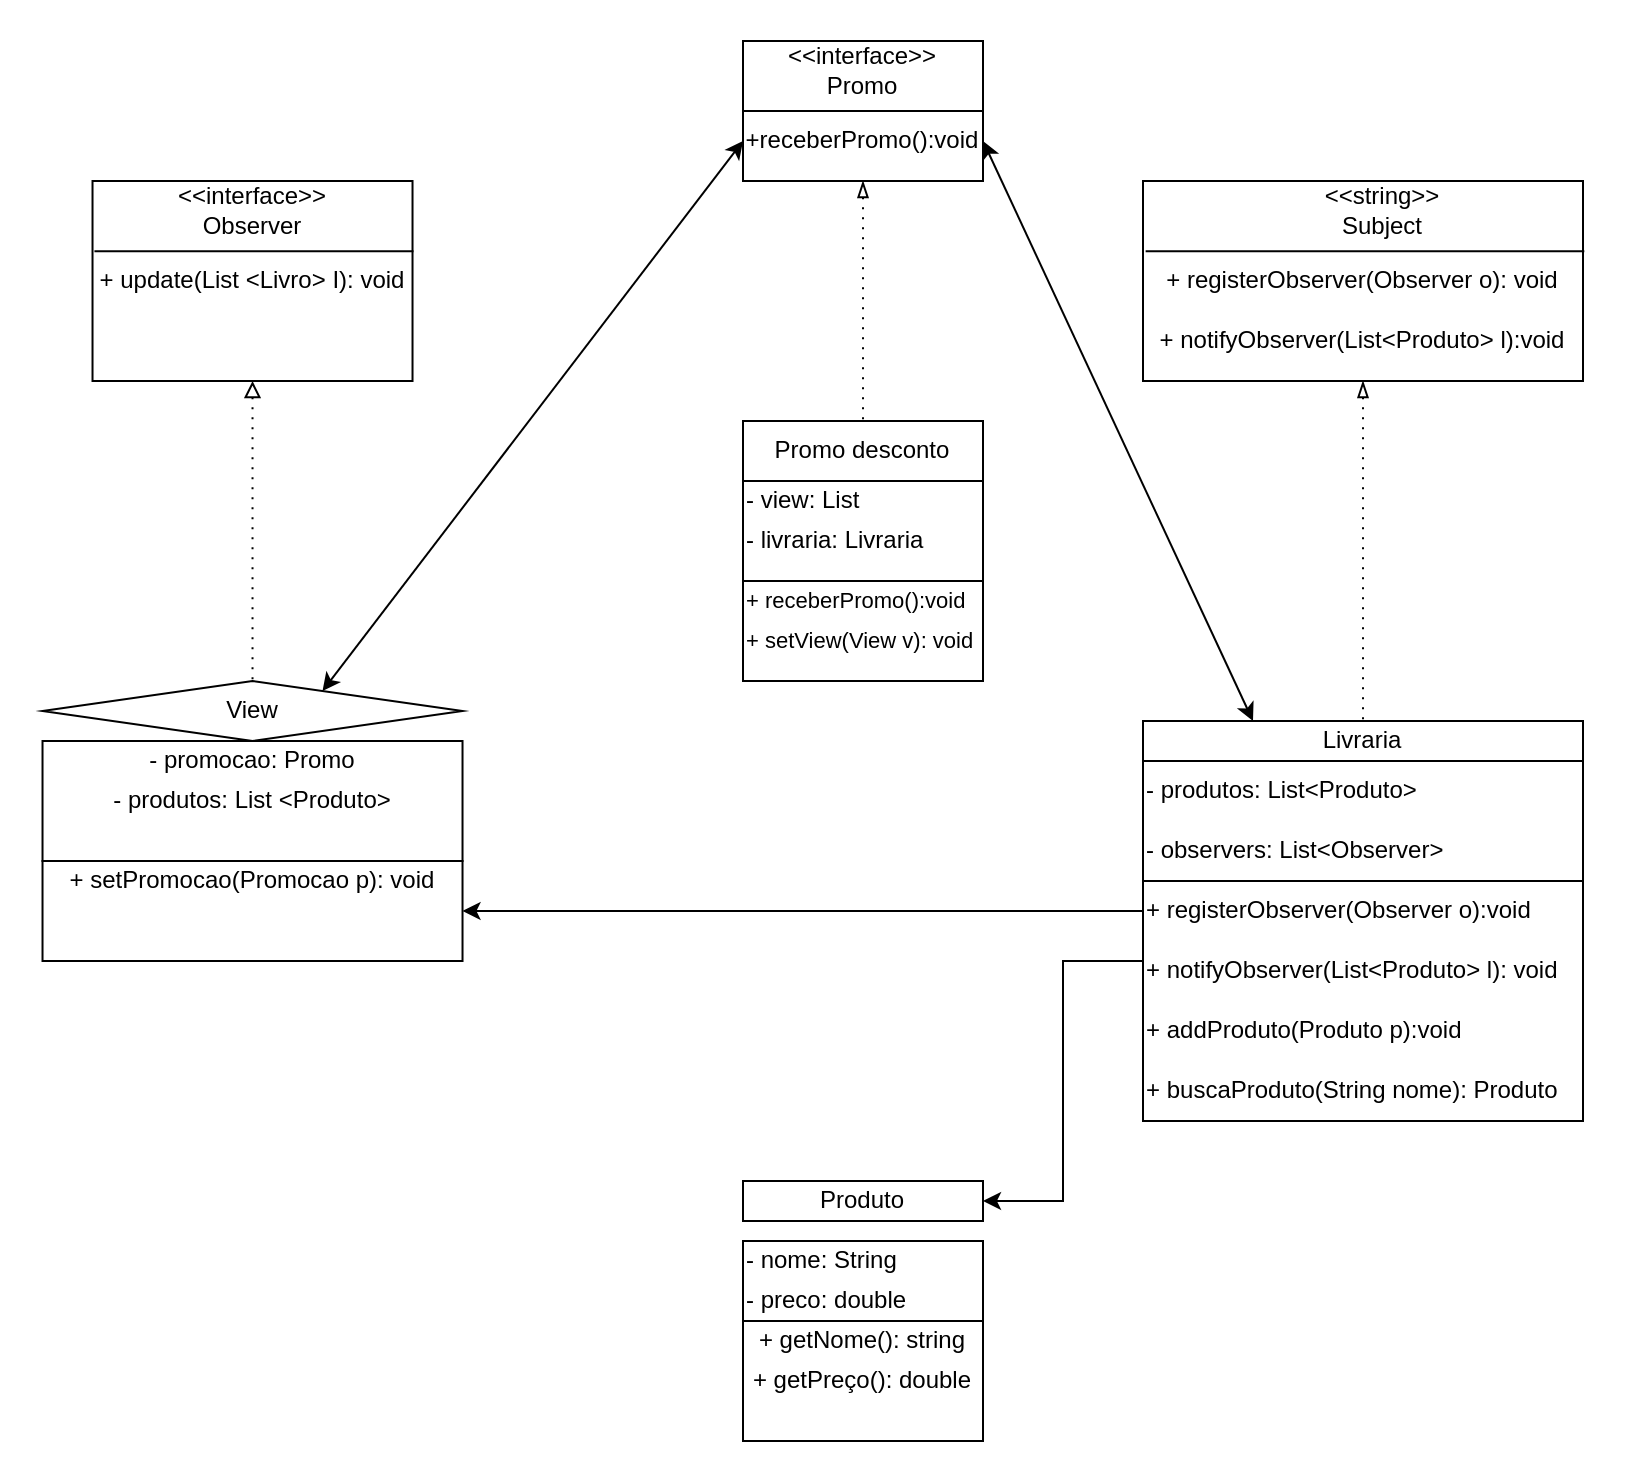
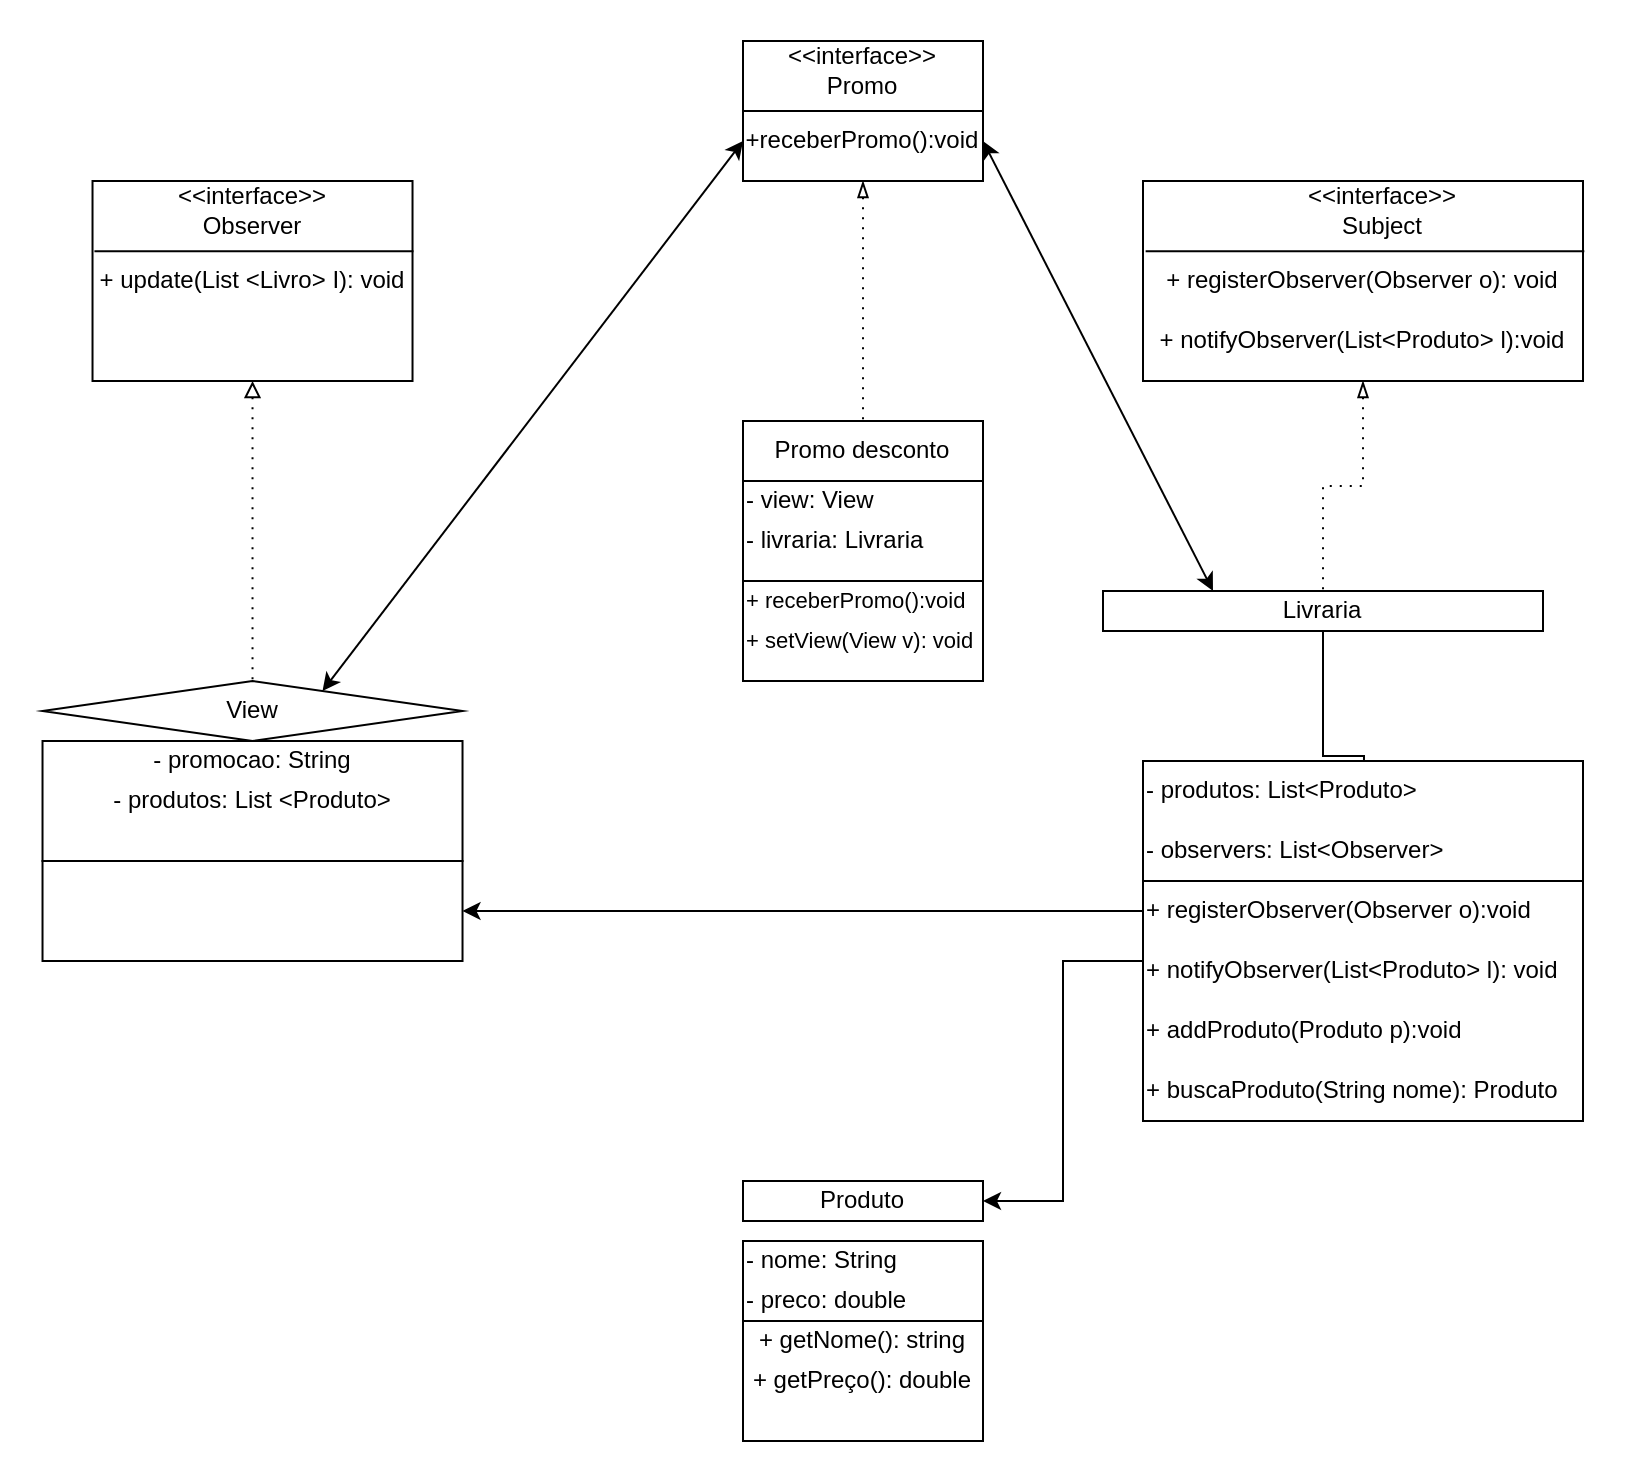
  <mxCell id="0" />
  <mxCell id="1" parent="0" />
  <mxCell id="2" style="edgeStyle=orthogonalEdgeStyle;rounded=0;orthogonalLoop=1;jettySize=auto;html=1;entryX=0.5;entryY=0;entryDx=0;entryDy=0;dashed=1;dashPattern=1 4;fontSize=12;startArrow=blockThin;startFill=0;endArrow=none;endFill=0;" edge="1" parent="1" source="3" target="8"><mxGeometry relative="1" as="geometry" /></mxCell>
  <mxCell id="3" value="" style="rounded=0;whiteSpace=wrap;html=1;" vertex="1" parent="1"><mxGeometry x="371" y="20" width="120" height="70" as="geometry" /></mxCell>
  <mxCell id="4" value="" style="endArrow=none;html=1;rounded=0;entryX=1;entryY=0;entryDx=0;entryDy=0;exitX=0;exitY=0.5;exitDx=0;exitDy=0;" edge="1" parent="1" source="3" target="6"><mxGeometry width="50" height="50" relative="1" as="geometry"><mxPoint x="431" y="160" as="sourcePoint" /><mxPoint x="481" y="110" as="targetPoint" /><Array as="points" /></mxGeometry></mxCell>
  <mxCell id="5" value="&amp;lt;&amp;lt;interface&amp;gt;&amp;gt;&lt;br&gt;Promo" style="text;html=1;strokeColor=none;fillColor=none;align=center;verticalAlign=middle;whiteSpace=wrap;rounded=0;" vertex="1" parent="1"><mxGeometry x="396" y="20" width="70" height="30" as="geometry" /></mxCell>
  <mxCell id="6" value="+receberPromo():void" style="text;html=1;strokeColor=none;fillColor=none;align=center;verticalAlign=middle;whiteSpace=wrap;rounded=0;" vertex="1" parent="1"><mxGeometry x="371" y="55" width="120" height="30" as="geometry" /></mxCell>
  <mxCell id="7" value="" style="whiteSpace=wrap;html=1;aspect=fixed;" vertex="1" parent="1"><mxGeometry x="371" y="220" width="120" height="120" as="geometry" /></mxCell>
  <mxCell id="8" value="Promo desconto" style="rounded=0;whiteSpace=wrap;html=1;" vertex="1" parent="1"><mxGeometry x="371" y="210" width="120" height="30" as="geometry" /></mxCell>
  <mxCell id="9" value="" style="rounded=0;whiteSpace=wrap;html=1;" vertex="1" parent="1"><mxGeometry x="371" y="240" width="120" height="50" as="geometry" /></mxCell>
- <mxCell id="10" value="- view: List" style="text;html=1;strokeColor=none;fillColor=none;align=left;verticalAlign=middle;whiteSpace=wrap;rounded=0;" vertex="1" parent="1"><mxGeometry x="371" y="240" width="100" height="20" as="geometry" /></mxCell>
+ <mxCell id="10" value="- view: View" style="text;html=1;strokeColor=none;fillColor=none;align=left;verticalAlign=middle;whiteSpace=wrap;rounded=0;" vertex="1" parent="1"><mxGeometry x="371" y="240" width="100" height="20" as="geometry" /></mxCell>
  <mxCell id="11" value="- livraria: Livraria" style="text;html=1;strokeColor=none;fillColor=none;align=left;verticalAlign=middle;whiteSpace=wrap;rounded=0;" vertex="1" parent="1"><mxGeometry x="371" y="260" width="100" height="20" as="geometry" /></mxCell>
  <mxCell id="12" value="&lt;font style=&quot;font-size: 11px&quot;&gt;+ receberPromo():void&lt;/font&gt;" style="text;html=1;strokeColor=none;fillColor=none;align=left;verticalAlign=middle;whiteSpace=wrap;rounded=0;" vertex="1" parent="1"><mxGeometry x="371" y="290" width="120" height="20" as="geometry" /></mxCell>
  <mxCell id="13" value="&lt;span style=&quot;font-size: 11px&quot;&gt;+ setView(View v): void&lt;/span&gt;" style="text;html=1;strokeColor=none;fillColor=none;align=left;verticalAlign=middle;whiteSpace=wrap;rounded=0;" vertex="1" parent="1"><mxGeometry x="371" y="310" width="120" height="20" as="geometry" /></mxCell>
  <mxCell id="14" style="edgeStyle=orthogonalEdgeStyle;rounded=0;orthogonalLoop=1;jettySize=auto;html=1;entryX=0.5;entryY=0;entryDx=0;entryDy=0;fontSize=12;startArrow=block;startFill=0;endArrow=none;endFill=0;dashed=1;dashPattern=1 4;" edge="1" parent="1" source="15" target="19"><mxGeometry relative="1" as="geometry" /></mxCell>
  <mxCell id="15" value="" style="rounded=0;whiteSpace=wrap;html=1;" vertex="1" parent="1"><mxGeometry x="45.76" y="90" width="160" height="100" as="geometry" /></mxCell>
  <mxCell id="16" value="" style="endArrow=none;html=1;rounded=0;entryX=1.003;entryY=0.351;entryDx=0;entryDy=0;exitX=0.006;exitY=0.351;exitDx=0;exitDy=0;entryPerimeter=0;exitPerimeter=0;" edge="1" parent="1" source="15" target="15"><mxGeometry width="50" height="50" relative="1" as="geometry"><mxPoint x="105.76" y="230" as="sourcePoint" /><mxPoint x="155.76" y="180" as="targetPoint" /><Array as="points" /></mxGeometry></mxCell>
  <mxCell id="17" value="&lt;font style=&quot;font-size: 12px&quot;&gt;&amp;lt;&amp;lt;interface&amp;gt;&amp;gt;&lt;br&gt;Observer&lt;/font&gt;" style="text;html=1;strokeColor=none;fillColor=none;align=center;verticalAlign=middle;whiteSpace=wrap;rounded=0;" vertex="1" parent="1"><mxGeometry x="80.76" y="90" width="90" height="30" as="geometry" /></mxCell>
  <mxCell id="18" value="+ update(List &amp;lt;Livro&amp;gt; I): void" style="text;html=1;strokeColor=none;fillColor=none;align=center;verticalAlign=middle;whiteSpace=wrap;rounded=0;" vertex="1" parent="1"><mxGeometry x="45.76" y="125" width="160" height="30" as="geometry" /></mxCell>
  <mxCell id="19" value="View" style="rhombus;whiteSpace=wrap;html=1;fontSize=12;" vertex="1" parent="1"><mxGeometry x="20.76" y="340" width="210" height="30" as="geometry" /></mxCell>
  <mxCell id="20" value="" style="rounded=0;whiteSpace=wrap;html=1;fontSize=12;" vertex="1" parent="1"><mxGeometry x="20.76" y="370" width="210" height="60" as="geometry" /></mxCell>
  <mxCell id="21" style="edgeStyle=orthogonalEdgeStyle;rounded=0;orthogonalLoop=1;jettySize=auto;html=1;entryX=0;entryY=0.5;entryDx=0;entryDy=0;fontSize=12;startArrow=classic;startFill=1;endArrow=none;endFill=0;" edge="1" parent="1" source="22" target="38"><mxGeometry relative="1" as="geometry" /></mxCell>
  <mxCell id="22" value="" style="rounded=0;whiteSpace=wrap;html=1;fontSize=12;" vertex="1" parent="1"><mxGeometry x="20.76" y="430" width="210" height="50" as="geometry" /></mxCell>
- <mxCell id="23" value="- promocao: Promo" style="text;html=1;strokeColor=none;fillColor=none;align=center;verticalAlign=middle;whiteSpace=wrap;rounded=0;fontSize=12;" vertex="1" parent="1"><mxGeometry x="20.76" y="370" width="210" height="20" as="geometry" /></mxCell>
+ <mxCell id="23" value="- promocao: String" style="text;html=1;strokeColor=none;fillColor=none;align=center;verticalAlign=middle;whiteSpace=wrap;rounded=0;fontSize=12;" vertex="1" parent="1"><mxGeometry x="20.76" y="370" width="210" height="20" as="geometry" /></mxCell>
  <mxCell id="24" value="- produtos: List &amp;lt;Produto&amp;gt;" style="text;html=1;strokeColor=none;fillColor=none;align=center;verticalAlign=middle;whiteSpace=wrap;rounded=0;fontSize=12;" vertex="1" parent="1"><mxGeometry x="20.76" y="390" width="210" height="20" as="geometry" /></mxCell>
- <mxCell id="25" value="+ setPromocao(Promocao p): void" style="text;html=1;strokeColor=none;fillColor=none;align=center;verticalAlign=middle;whiteSpace=wrap;rounded=0;fontSize=12;" vertex="1" parent="1"><mxGeometry x="20.76" y="430" width="210" height="20" as="geometry" /></mxCell>
  <mxCell id="26" style="edgeStyle=orthogonalEdgeStyle;rounded=0;orthogonalLoop=1;jettySize=auto;html=1;fontSize=12;startArrow=blockThin;startFill=0;endArrow=none;endFill=0;dashed=1;dashPattern=1 4;" edge="1" parent="1" source="27" target="33"><mxGeometry relative="1" as="geometry" /></mxCell>
  <mxCell id="27" value="" style="rounded=0;whiteSpace=wrap;html=1;" vertex="1" parent="1"><mxGeometry x="571" y="90" width="220" height="100" as="geometry" /></mxCell>
  <mxCell id="28" value="" style="endArrow=none;html=1;rounded=0;entryX=1.003;entryY=0.351;entryDx=0;entryDy=0;exitX=0.006;exitY=0.351;exitDx=0;exitDy=0;entryPerimeter=0;exitPerimeter=0;" edge="1" parent="1" source="27" target="27"><mxGeometry width="50" height="50" relative="1" as="geometry"><mxPoint x="691" y="230" as="sourcePoint" /><mxPoint x="741" y="180" as="targetPoint" /><Array as="points" /></mxGeometry></mxCell>
- <mxCell id="29" value="&lt;font style=&quot;font-size: 12px&quot;&gt;&amp;lt;&amp;lt;string&amp;gt;&amp;gt;&lt;br&gt;Subject&lt;/font&gt;" style="text;html=1;strokeColor=none;fillColor=none;align=center;verticalAlign=middle;whiteSpace=wrap;rounded=0;" vertex="1" parent="1"><mxGeometry x="646" y="90" width="90" height="30" as="geometry" /></mxCell>
+ <mxCell id="29" value="&lt;font style=&quot;font-size: 12px&quot;&gt;&amp;lt;&amp;lt;interface&amp;gt;&amp;gt;&lt;br&gt;Subject&lt;/font&gt;" style="text;html=1;strokeColor=none;fillColor=none;align=center;verticalAlign=middle;whiteSpace=wrap;rounded=0;" vertex="1" parent="1"><mxGeometry x="646" y="90" width="90" height="30" as="geometry" /></mxCell>
  <mxCell id="30" value="+ registerObserver(Observer o): void" style="text;html=1;strokeColor=none;fillColor=none;align=center;verticalAlign=middle;whiteSpace=wrap;rounded=0;" vertex="1" parent="1"><mxGeometry x="571" y="125" width="220" height="30" as="geometry" /></mxCell>
  <mxCell id="31" value="+ notifyObserver(List&amp;lt;Produto&amp;gt; l):void" style="text;html=1;strokeColor=none;fillColor=none;align=center;verticalAlign=middle;whiteSpace=wrap;rounded=0;" vertex="1" parent="1"><mxGeometry x="571" y="155" width="220" height="30" as="geometry" /></mxCell>
  <mxCell id="32" value="" style="edgeStyle=orthogonalEdgeStyle;rounded=0;orthogonalLoop=1;jettySize=auto;html=1;fontSize=12;" edge="1" parent="1" source="33"><mxGeometry relative="1" as="geometry"><mxPoint x="681" y="440" as="targetPoint" /></mxGeometry></mxCell>
- <mxCell id="33" value="Livraria" style="rounded=0;whiteSpace=wrap;html=1;fontSize=12;" vertex="1" parent="1"><mxGeometry x="571" y="360" width="220" height="20" as="geometry" /></mxCell>
+ <mxCell id="33" value="Livraria" style="rounded=0;whiteSpace=wrap;html=1;fontSize=12;" vertex="1" parent="1"><mxGeometry x="551" y="295" width="220" height="20" as="geometry" /></mxCell>
  <mxCell id="34" value="" style="rounded=0;whiteSpace=wrap;html=1;fontSize=12;" vertex="1" parent="1"><mxGeometry x="571" y="380" width="220" height="60" as="geometry" /></mxCell>
  <mxCell id="35" value="- produtos: List&amp;lt;Produto&amp;gt;" style="text;html=1;strokeColor=none;fillColor=none;align=left;verticalAlign=middle;whiteSpace=wrap;rounded=0;fontSize=12;" vertex="1" parent="1"><mxGeometry x="571" y="380" width="220" height="30" as="geometry" /></mxCell>
  <mxCell id="36" value="- observers: List&amp;lt;Observer&amp;gt;" style="text;html=1;strokeColor=none;fillColor=none;align=left;verticalAlign=middle;whiteSpace=wrap;rounded=0;fontSize=12;" vertex="1" parent="1"><mxGeometry x="571" y="410" width="220" height="30" as="geometry" /></mxCell>
  <mxCell id="37" value="" style="rounded=0;whiteSpace=wrap;html=1;fontSize=12;" vertex="1" parent="1"><mxGeometry x="571" y="440" width="220" height="120" as="geometry" /></mxCell>
  <mxCell id="38" value="+ registerObserver(Observer o):void" style="text;html=1;strokeColor=none;fillColor=none;align=left;verticalAlign=middle;whiteSpace=wrap;rounded=0;fontSize=12;" vertex="1" parent="1"><mxGeometry x="571" y="440" width="220" height="30" as="geometry" /></mxCell>
  <mxCell id="39" value="+ notifyObserver(List&amp;lt;Produto&amp;gt; l): void" style="text;html=1;strokeColor=none;fillColor=none;align=left;verticalAlign=middle;whiteSpace=wrap;rounded=0;fontSize=12;" vertex="1" parent="1"><mxGeometry x="571" y="470" width="220" height="30" as="geometry" /></mxCell>
  <mxCell id="40" value="+ addProduto(Produto p):void" style="text;html=1;strokeColor=none;fillColor=none;align=left;verticalAlign=middle;whiteSpace=wrap;rounded=0;fontSize=12;" vertex="1" parent="1"><mxGeometry x="571" y="500" width="220" height="30" as="geometry" /></mxCell>
  <mxCell id="41" value="+ buscaProduto(String nome): Produto" style="text;html=1;strokeColor=none;fillColor=none;align=left;verticalAlign=middle;whiteSpace=wrap;rounded=0;fontSize=12;" vertex="1" parent="1"><mxGeometry x="571" y="530" width="220" height="30" as="geometry" /></mxCell>
  <mxCell id="42" style="edgeStyle=orthogonalEdgeStyle;rounded=0;orthogonalLoop=1;jettySize=auto;html=1;entryX=0;entryY=0;entryDx=0;entryDy=0;fontSize=12;startArrow=classic;startFill=1;endArrow=none;endFill=0;" edge="1" parent="1" source="43" target="40"><mxGeometry relative="1" as="geometry" /></mxCell>
  <mxCell id="43" value="Produto" style="rounded=0;whiteSpace=wrap;html=1;fontSize=12;" vertex="1" parent="1"><mxGeometry x="371" y="590" width="120" height="20" as="geometry" /></mxCell>
  <mxCell id="44" value="" style="rounded=0;whiteSpace=wrap;html=1;fontSize=12;" vertex="1" parent="1"><mxGeometry x="371" y="620" width="120" height="40" as="geometry" /></mxCell>
  <mxCell id="45" value="- nome: String" style="text;html=1;strokeColor=none;fillColor=none;align=left;verticalAlign=middle;whiteSpace=wrap;rounded=0;fontSize=12;" vertex="1" parent="1"><mxGeometry x="371" y="620" width="120" height="20" as="geometry" /></mxCell>
  <mxCell id="46" value="- preco: double" style="text;html=1;strokeColor=none;fillColor=none;align=left;verticalAlign=middle;whiteSpace=wrap;rounded=0;fontSize=12;" vertex="1" parent="1"><mxGeometry x="371" y="640" width="120" height="20" as="geometry" /></mxCell>
  <mxCell id="47" value="" style="rounded=0;whiteSpace=wrap;html=1;fontSize=12;" vertex="1" parent="1"><mxGeometry x="371" y="660" width="120" height="60" as="geometry" /></mxCell>
  <mxCell id="48" value="+ getNome(): string" style="text;html=1;strokeColor=none;fillColor=none;align=center;verticalAlign=middle;whiteSpace=wrap;rounded=0;fontSize=12;" vertex="1" parent="1"><mxGeometry x="371" y="660" width="120" height="20" as="geometry" /></mxCell>
  <mxCell id="49" value="+ getPreço(): double" style="text;html=1;strokeColor=none;fillColor=none;align=center;verticalAlign=middle;whiteSpace=wrap;rounded=0;fontSize=12;" vertex="1" parent="1"><mxGeometry x="371" y="680" width="120" height="20" as="geometry" /></mxCell>
  <mxCell id="50" value="" style="endArrow=classic;startArrow=classic;html=1;rounded=0;fontSize=12;exitX=0.75;exitY=0;exitDx=0;exitDy=0;entryX=0;entryY=0.5;entryDx=0;entryDy=0;" edge="1" parent="1" source="19" target="6"><mxGeometry width="50" height="50" relative="1" as="geometry"><mxPoint x="301" y="340" as="sourcePoint" /><mxPoint x="351" y="290" as="targetPoint" /></mxGeometry></mxCell>
  <mxCell id="51" value="" style="endArrow=classic;html=1;rounded=0;fontSize=12;entryX=0.25;entryY=0;entryDx=0;entryDy=0;exitX=1;exitY=0.5;exitDx=0;exitDy=0;startArrow=classic;startFill=1;" edge="1" parent="1" source="6" target="33"><mxGeometry width="50" height="50" relative="1" as="geometry"><mxPoint x="491" y="360" as="sourcePoint" /><mxPoint x="541" y="310" as="targetPoint" /></mxGeometry></mxCell>
